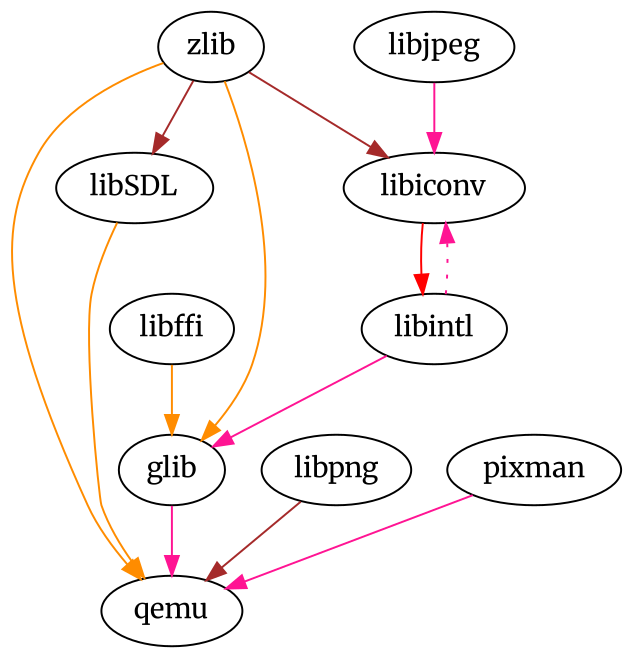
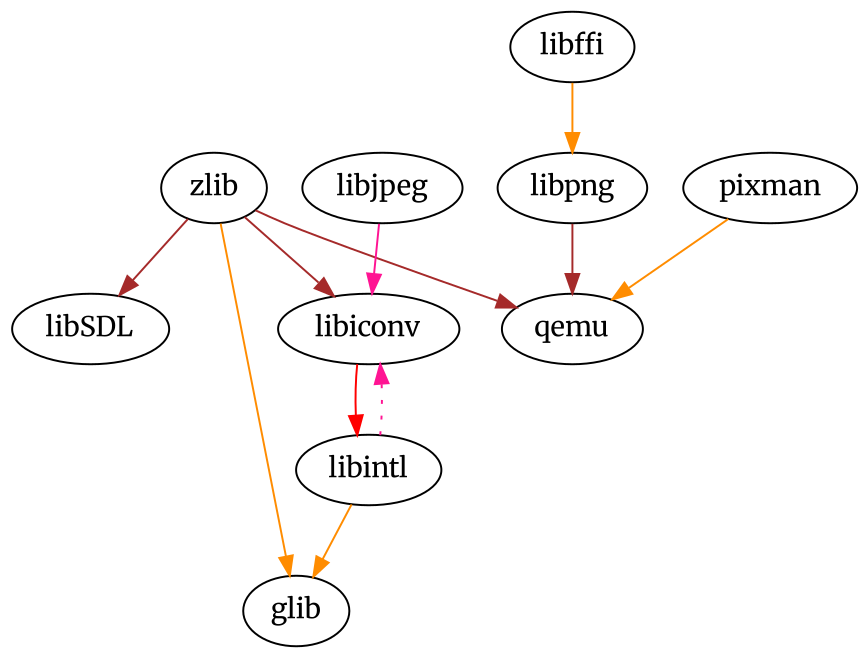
  digraph {
    fontname=Merriweather
    node [fontname=Merriweather]
    edge [color=darkorange fontname=Merriweather]
    zlib
    libSDL
    glib
    qemu
    libiconv
    libpng
    libintl
    libffi
    libjpeg
    pixman
    zlib -> libSDL [color=brown]
    zlib -> glib
-   zlib -> qemu
+   zlib -> qemu [color=brown]
    zlib -> libiconv [color=brown]
-   libSDL -> qemu
-   glib -> qemu [color=deeppink]
    libiconv -> libintl [color=red]
    libpng -> qemu [color=brown]
-   libintl -> glib [color=deeppink]
+   libintl -> glib
    libintl -> libiconv [color=deeppink style=dotted]
-   libffi -> glib
+   libffi -> libpng
    libjpeg -> libiconv [color=deeppink]
-   pixman -> qemu [color=deeppink]
+   pixman -> qemu
  }
